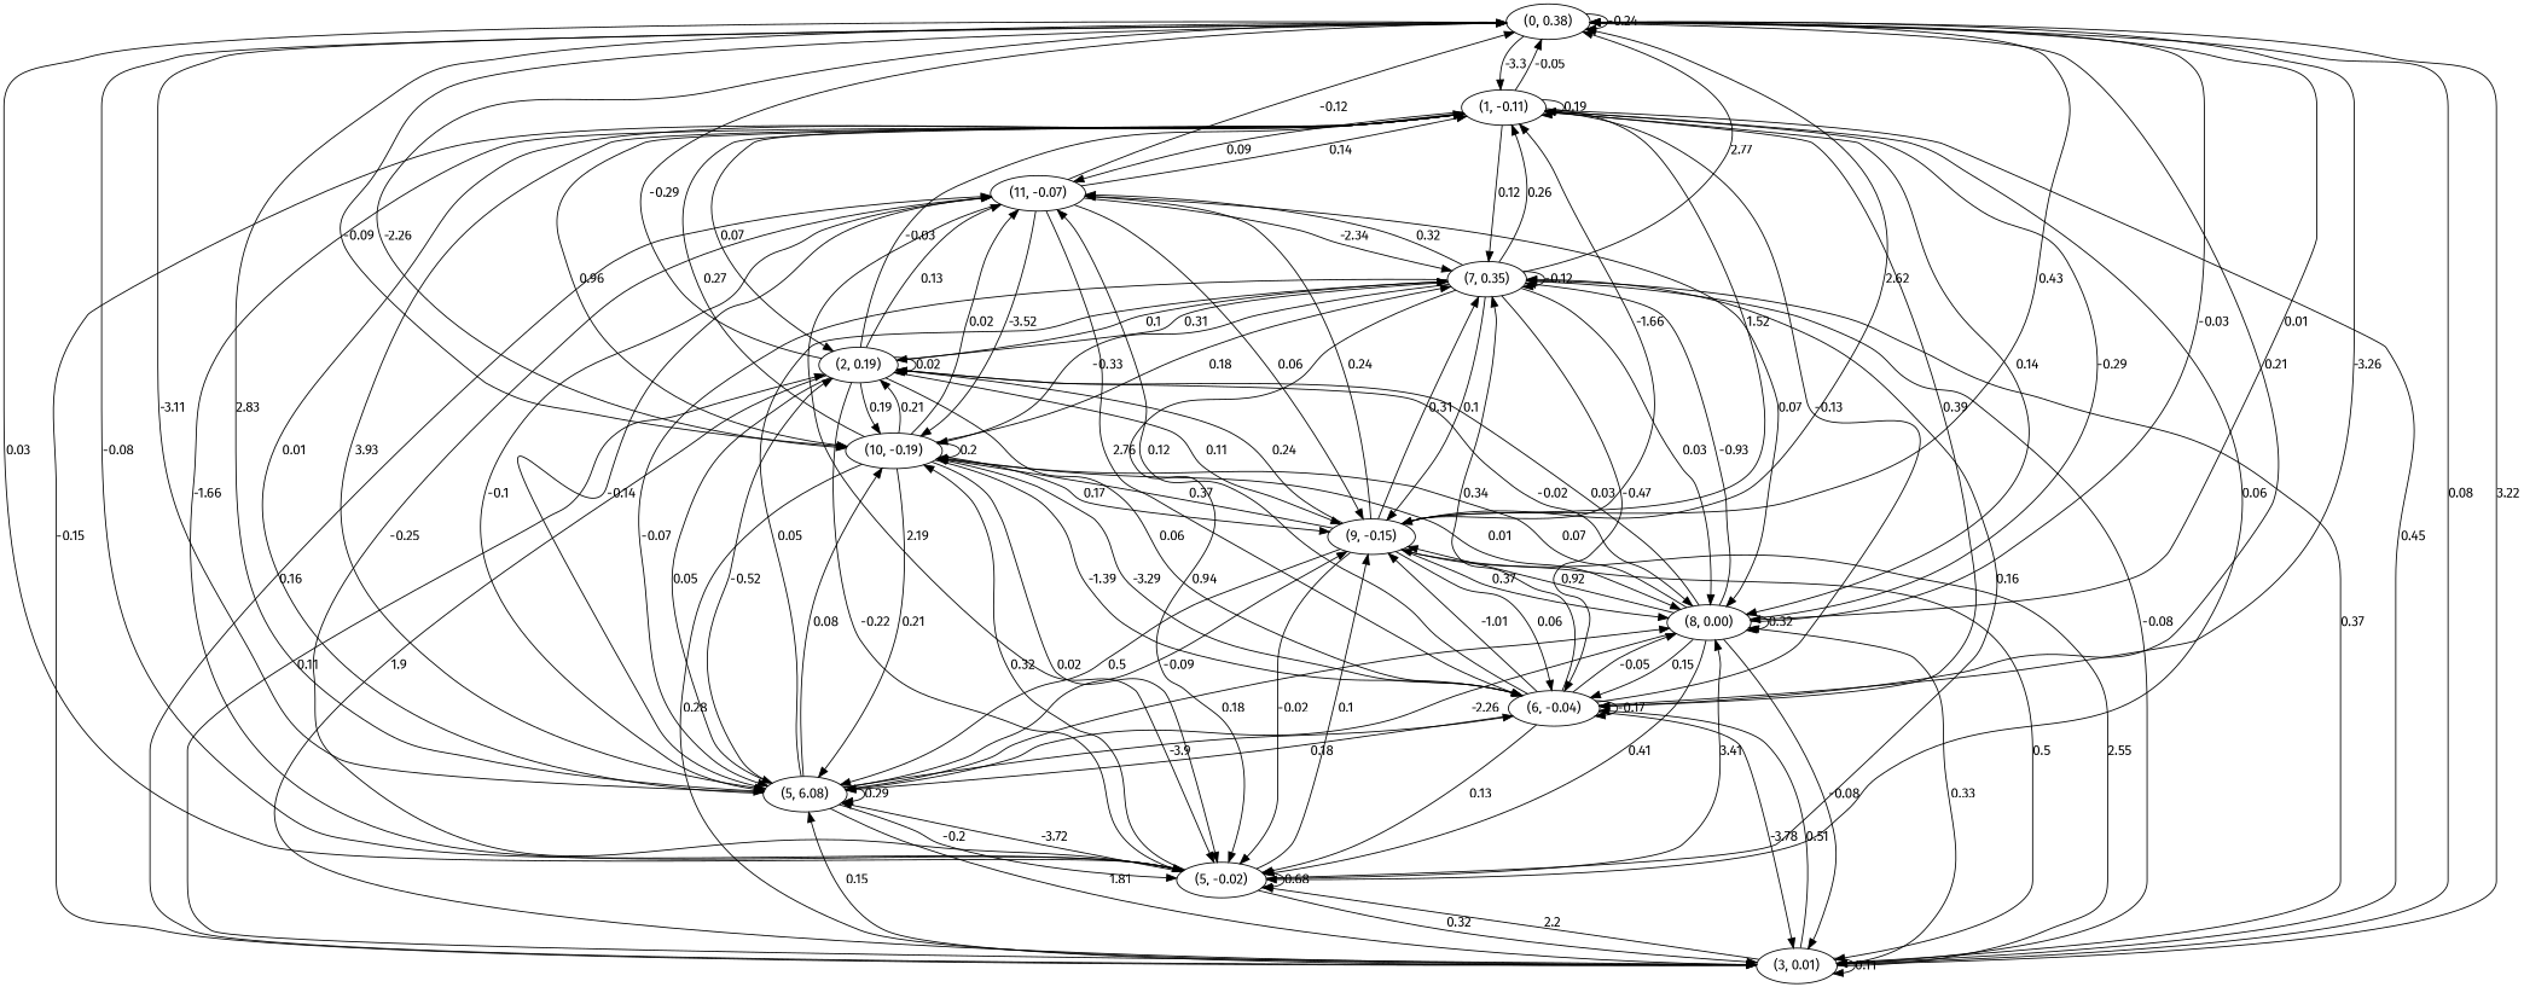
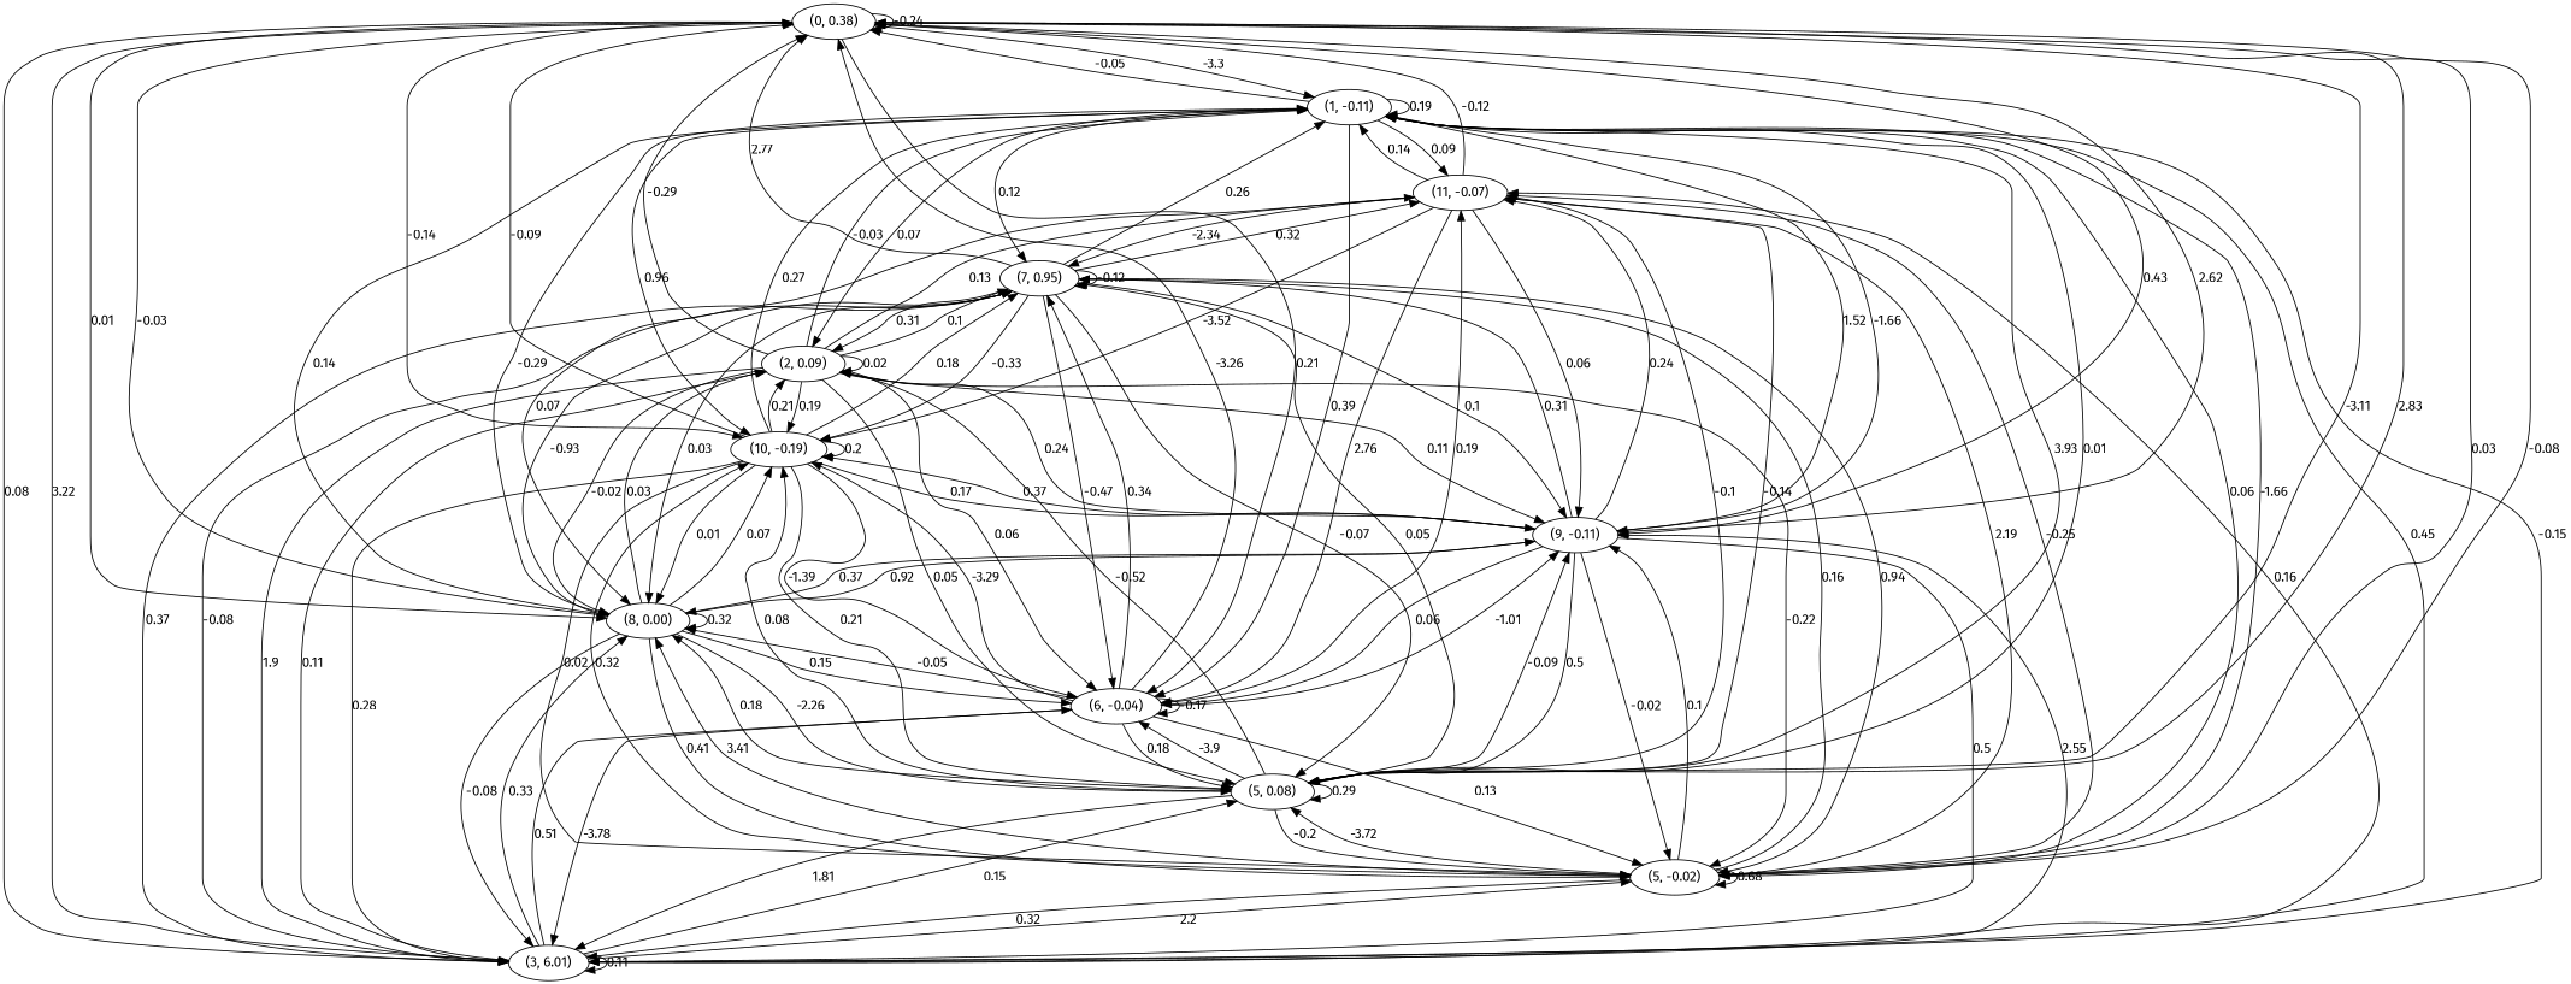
  digraph {
    fontname="Fira Sans"
    node [fontname="Fira Sans"]
    edge [fontname="Fira Sans"]
    n1 [label="(0, 0.38)"]
    n2 [label="(1, -0.11)"]
-   n3 [label="(3, 0.01)"]
+   n3 [label="(3, 6.01)"]
    n4 [label="(5, -0.02)"]
-   n5 [label="(5, 6.08)"]
+   n5 [label="(5, 0.08)"]
    n6 [label="(6, -0.04)"]
    n7 [label="(8, 0.00)"]
-   n8 [label="(9, -0.15)"]
+   n8 [label="(9, -0.11)"]
    n9 [label="(10, -0.19)"]
-   n10 [label="(2, 0.19)"]
-   n11 [label="(7, 0.35)"]
+   n10 [label="(2, 0.09)"]
+   n11 [label="(7, 0.95)"]
    n12 [label="(11, -0.07)"]
    n1 -> n1 [label=-0.24]
    n1 -> n2 [label=-3.3]
    n1 -> n3 [label=0.08]
    n1 -> n4 [label=0.03]
    n1 -> n5 [label=-3.11]
    n1 -> n6 [label=0.21]
    n1 -> n7 [label=0.01]
    n1 -> n8 [label=0.43]
-   n1 -> n9 [label=-2.26]
+   n1 -> n9 [label=-0.14]
    n2 -> n1 [label=-0.05]
    n2 -> n2 [label=0.19]
    n2 -> n3 [label=0.45]
    n2 -> n4 [label=0.06]
    n2 -> n5 [label=3.93]
    n2 -> n6 [label=0.39]
    n2 -> n7 [label=0.14]
    n2 -> n8 [label=1.52]
    n2 -> n9 [label=0.96]
    n2 -> n10 [label=0.07]
    n2 -> n11 [label=0.12]
    n2 -> n12 [label=0.09]
    n3 -> n1 [label=3.22]
    n3 -> n2 [label=-0.15]
    n3 -> n3 [label=0.11]
    n3 -> n4 [label=2.2]
    n3 -> n5 [label=0.15]
    n3 -> n6 [label=0.51]
    n3 -> n7 [label=0.33]
    n3 -> n8 [label=2.55]
    n3 -> n10 [label=0.11]
    n3 -> n11 [label=0.37]
    n3 -> n12 [label=0.16]
    n4 -> n1 [label=-0.08]
    n4 -> n2 [label=-1.66]
    n4 -> n3 [label=0.32]
    n4 -> n4 [label=0.68]
    n4 -> n5 [label=-3.72]
    n4 -> n7 [label=3.41]
    n4 -> n8 [label=0.1]
    n4 -> n9 [label=0.32]
    n4 -> n11 [label=0.16]
    n4 -> n12 [label=-0.25]
    n5 -> n1 [label=2.83]
    n5 -> n2 [label=0.01]
    n5 -> n3 [label=1.81]
    n5 -> n4 [label=-0.2]
    n5 -> n5 [label=0.29]
    n5 -> n6 [label=-3.9]
    n5 -> n7 [label=0.18]
    n5 -> n8 [label=-0.09]
    n5 -> n9 [label=0.08]
    n5 -> n10 [label=-0.52]
    n5 -> n11 [label=0.05]
    n5 -> n12 [label=-0.14]
    n6 -> n1 [label=-3.26]
-   n6 -> n2 [label=-0.13]
    n6 -> n3 [label=-3.78]
    n6 -> n4 [label=0.13]
    n6 -> n5 [label=0.18]
    n6 -> n6 [label=-0.17]
    n6 -> n7 [label=-0.05]
    n6 -> n8 [label=-1.01]
    n6 -> n9 [label=-3.29]
    n6 -> n11 [label=0.34]
-   n6 -> n12 [label=0.12]
+   n6 -> n12 [label=0.19]
    n7 -> n1 [label=-0.03]
    n7 -> n2 [label=-0.29]
    n7 -> n3 [label=-0.08]
    n7 -> n4 [label=0.41]
    n7 -> n5 [label=-2.26]
    n7 -> n6 [label=0.15]
    n7 -> n7 [label=0.32]
    n7 -> n8 [label=0.92]
    n7 -> n9 [label=0.07]
    n7 -> n10 [label=0.03]
    n7 -> n11 [label=-0.93]
    n8 -> n1 [label=2.62]
    n8 -> n2 [label=-1.66]
    n8 -> n3 [label=0.5]
    n8 -> n4 [label=-0.02]
    n8 -> n5 [label=0.5]
    n8 -> n6 [label=0.06]
    n8 -> n7 [label=0.37]
    n8 -> n9 [label=0.37]
    n8 -> n10 [label=0.24]
    n8 -> n11 [label=0.31]
    n8 -> n12 [label=0.24]
    n9 -> n1 [label=-0.09]
    n9 -> n2 [label=0.27]
    n9 -> n3 [label=0.28]
    n9 -> n4 [label=0.02]
    n9 -> n5 [label=0.21]
    n9 -> n6 [label=-1.39]
    n9 -> n7 [label=0.01]
    n9 -> n8 [label=0.17]
    n9 -> n9 [label=0.2]
    n9 -> n10 [label=0.21]
    n9 -> n11 [label=0.18]
-   n9 -> n12 [label=0.02]
    n10 -> n1 [label=-0.29]
    n10 -> n2 [label=-0.03]
    n10 -> n3 [label=1.9]
    n10 -> n4 [label=-0.22]
    n10 -> n5 [label=0.05]
    n10 -> n6 [label=0.06]
    n10 -> n7 [label=-0.02]
    n10 -> n8 [label=0.11]
    n10 -> n9 [label=0.19]
    n10 -> n10 [label=0.02]
    n10 -> n11 [label=0.1]
    n10 -> n12 [label=0.13]
    n11 -> n1 [label=2.77]
    n11 -> n2 [label=0.26]
    n11 -> n3 [label=-0.08]
    n11 -> n4 [label=0.94]
    n11 -> n5 [label=-0.07]
    n11 -> n6 [label=-0.47]
    n11 -> n7 [label=0.03]
    n11 -> n8 [label=0.1]
    n11 -> n9 [label=-0.33]
    n11 -> n10 [label=0.31]
    n11 -> n11 [label=-0.12]
    n11 -> n12 [label=0.32]
    n12 -> n1 [label=-0.12]
    n12 -> n2 [label=0.14]
    n12 -> n4 [label=2.19]
    n12 -> n5 [label=-0.1]
    n12 -> n6 [label=2.76]
    n12 -> n7 [label=0.07]
    n12 -> n8 [label=0.06]
    n12 -> n9 [label=-3.52]
    n12 -> n11 [label=-2.34]
  }
